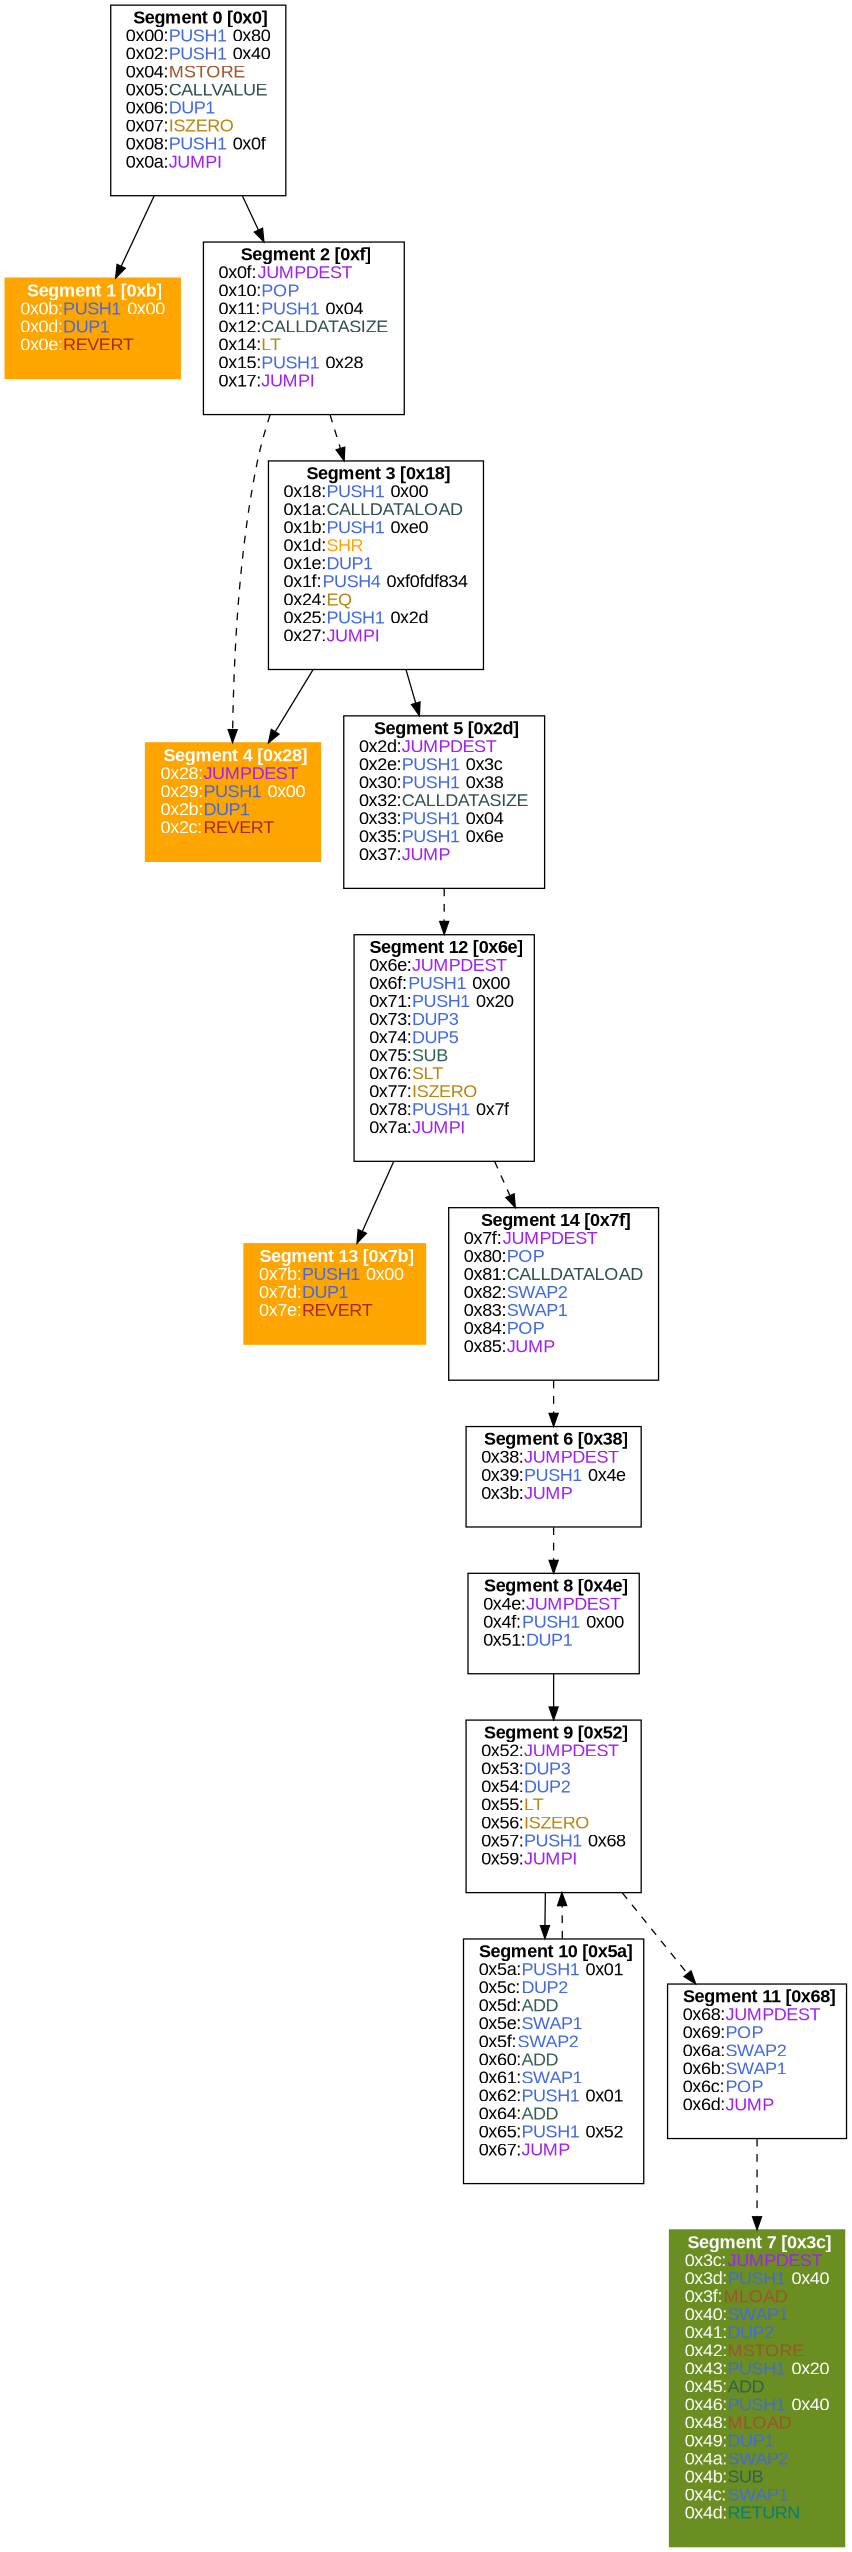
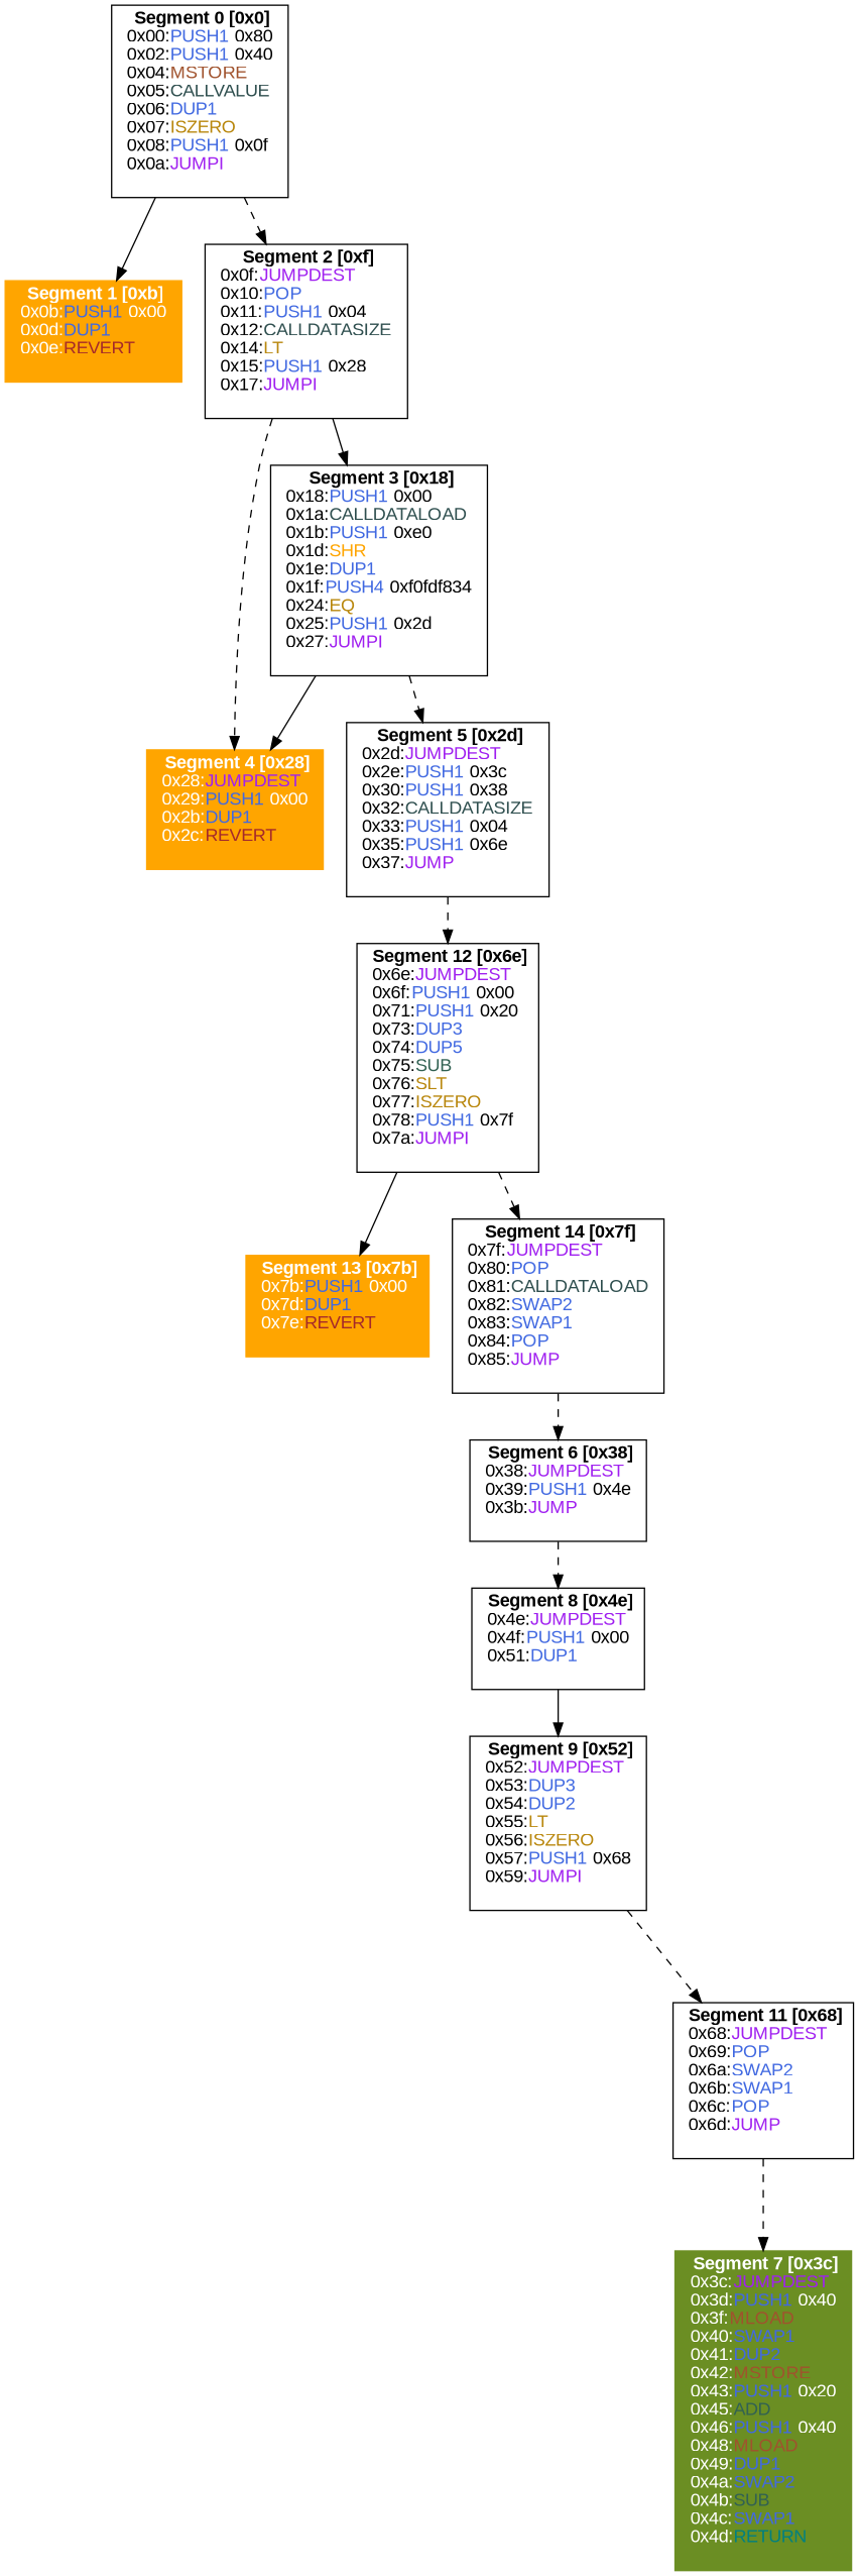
  digraph {
    ranking=TB
    node [fontname=arial shape=box]
    edge [fontname=arial style=dashed]
    n1 [label=< <B>Segment 0 [0x0]</B><BR ALIGN="CENTER"/> 0x00:<FONT color="royalblue">PUSH1</FONT> 0x80 <BR ALIGN="LEFT"/> 0x02:<FONT color="royalblue">PUSH1</FONT> 0x40 <BR ALIGN="LEFT"/> 0x04:<FONT color="sienna">MSTORE</FONT> <BR ALIGN="LEFT"/> 0x05:<FONT color="darkslategrey">CALLVALUE</FONT> <BR ALIGN="LEFT"/> 0x06:<FONT color="royalblue">DUP1</FONT> <BR ALIGN="LEFT"/> 0x07:<FONT color="darkgoldenrod">ISZERO</FONT> <BR ALIGN="LEFT"/> 0x08:<FONT color="royalblue">PUSH1</FONT> 0x0f <BR ALIGN="LEFT"/> 0x0a:<FONT color="purple">JUMPI</FONT> <BR ALIGN="LEFT"/> >]
    n2 [color=orange fontcolor=white label=< <B>Segment 1 [0xb]</B><BR ALIGN="CENTER"/> 0x0b:<FONT color="royalblue">PUSH1</FONT> 0x00 <BR ALIGN="LEFT"/> 0x0d:<FONT color="royalblue">DUP1</FONT> <BR ALIGN="LEFT"/> 0x0e:<FONT color="brown">REVERT</FONT> <BR ALIGN="LEFT"/> > style=filled]
    n3 [label=< <B>Segment 2 [0xf]</B><BR ALIGN="CENTER"/> 0x0f:<FONT color="purple">JUMPDEST</FONT> <BR ALIGN="LEFT"/> 0x10:<FONT color="royalblue">POP</FONT> <BR ALIGN="LEFT"/> 0x11:<FONT color="royalblue">PUSH1</FONT> 0x04 <BR ALIGN="LEFT"/> 0x12:<FONT color="darkslategrey">CALLDATASIZE</FONT> <BR ALIGN="LEFT"/> 0x14:<FONT color="darkgoldenrod">LT</FONT> <BR ALIGN="LEFT"/> 0x15:<FONT color="royalblue">PUSH1</FONT> 0x28 <BR ALIGN="LEFT"/> 0x17:<FONT color="purple">JUMPI</FONT> <BR ALIGN="LEFT"/> >]
    n4 [label=< <B>Segment 3 [0x18]</B><BR ALIGN="CENTER"/> 0x18:<FONT color="royalblue">PUSH1</FONT> 0x00 <BR ALIGN="LEFT"/> 0x1a:<FONT color="darkslategrey">CALLDATALOAD</FONT> <BR ALIGN="LEFT"/> 0x1b:<FONT color="royalblue">PUSH1</FONT> 0xe0 <BR ALIGN="LEFT"/> 0x1d:<FONT color="orange">SHR</FONT> <BR ALIGN="LEFT"/> 0x1e:<FONT color="royalblue">DUP1</FONT> <BR ALIGN="LEFT"/> 0x1f:<FONT color="royalblue">PUSH4</FONT> 0xf0fdf834 <BR ALIGN="LEFT"/> 0x24:<FONT color="darkgoldenrod">EQ</FONT> <BR ALIGN="LEFT"/> 0x25:<FONT color="royalblue">PUSH1</FONT> 0x2d <BR ALIGN="LEFT"/> 0x27:<FONT color="purple">JUMPI</FONT> <BR ALIGN="LEFT"/> >]
    n5 [color=orange fontcolor=white label=< <B>Segment 4 [0x28]</B><BR ALIGN="CENTER"/> 0x28:<FONT color="purple">JUMPDEST</FONT> <BR ALIGN="LEFT"/> 0x29:<FONT color="royalblue">PUSH1</FONT> 0x00 <BR ALIGN="LEFT"/> 0x2b:<FONT color="royalblue">DUP1</FONT> <BR ALIGN="LEFT"/> 0x2c:<FONT color="brown">REVERT</FONT> <BR ALIGN="LEFT"/> > style=filled]
    n6 [label=< <B>Segment 5 [0x2d]</B><BR ALIGN="CENTER"/> 0x2d:<FONT color="purple">JUMPDEST</FONT> <BR ALIGN="LEFT"/> 0x2e:<FONT color="royalblue">PUSH1</FONT> 0x3c <BR ALIGN="LEFT"/> 0x30:<FONT color="royalblue">PUSH1</FONT> 0x38 <BR ALIGN="LEFT"/> 0x32:<FONT color="darkslategrey">CALLDATASIZE</FONT> <BR ALIGN="LEFT"/> 0x33:<FONT color="royalblue">PUSH1</FONT> 0x04 <BR ALIGN="LEFT"/> 0x35:<FONT color="royalblue">PUSH1</FONT> 0x6e <BR ALIGN="LEFT"/> 0x37:<FONT color="purple">JUMP</FONT> <BR ALIGN="LEFT"/> >]
    n7 [label=< <B>Segment 12 [0x6e]</B><BR ALIGN="CENTER"/> 0x6e:<FONT color="purple">JUMPDEST</FONT> <BR ALIGN="LEFT"/> 0x6f:<FONT color="royalblue">PUSH1</FONT> 0x00 <BR ALIGN="LEFT"/> 0x71:<FONT color="royalblue">PUSH1</FONT> 0x20 <BR ALIGN="LEFT"/> 0x73:<FONT color="royalblue">DUP3</FONT> <BR ALIGN="LEFT"/> 0x74:<FONT color="royalblue">DUP5</FONT> <BR ALIGN="LEFT"/> 0x75:<FONT color="#316152">SUB</FONT> <BR ALIGN="LEFT"/> 0x76:<FONT color="darkgoldenrod">SLT</FONT> <BR ALIGN="LEFT"/> 0x77:<FONT color="darkgoldenrod">ISZERO</FONT> <BR ALIGN="LEFT"/> 0x78:<FONT color="royalblue">PUSH1</FONT> 0x7f <BR ALIGN="LEFT"/> 0x7a:<FONT color="purple">JUMPI</FONT> <BR ALIGN="LEFT"/> >]
    n8 [color=orange fontcolor=white label=< <B>Segment 13 [0x7b]</B><BR ALIGN="CENTER"/> 0x7b:<FONT color="royalblue">PUSH1</FONT> 0x00 <BR ALIGN="LEFT"/> 0x7d:<FONT color="royalblue">DUP1</FONT> <BR ALIGN="LEFT"/> 0x7e:<FONT color="brown">REVERT</FONT> <BR ALIGN="LEFT"/> > style=filled]
    n9 [label=< <B>Segment 14 [0x7f]</B><BR ALIGN="CENTER"/> 0x7f:<FONT color="purple">JUMPDEST</FONT> <BR ALIGN="LEFT"/> 0x80:<FONT color="royalblue">POP</FONT> <BR ALIGN="LEFT"/> 0x81:<FONT color="darkslategrey">CALLDATALOAD</FONT> <BR ALIGN="LEFT"/> 0x82:<FONT color="royalblue">SWAP2</FONT> <BR ALIGN="LEFT"/> 0x83:<FONT color="royalblue">SWAP1</FONT> <BR ALIGN="LEFT"/> 0x84:<FONT color="royalblue">POP</FONT> <BR ALIGN="LEFT"/> 0x85:<FONT color="purple">JUMP</FONT> <BR ALIGN="LEFT"/> >]
    n10 [label=< <B>Segment 6 [0x38]</B><BR ALIGN="CENTER"/> 0x38:<FONT color="purple">JUMPDEST</FONT> <BR ALIGN="LEFT"/> 0x39:<FONT color="royalblue">PUSH1</FONT> 0x4e <BR ALIGN="LEFT"/> 0x3b:<FONT color="purple">JUMP</FONT> <BR ALIGN="LEFT"/> >]
    n11 [label=< <B>Segment 8 [0x4e]</B><BR ALIGN="CENTER"/> 0x4e:<FONT color="purple">JUMPDEST</FONT> <BR ALIGN="LEFT"/> 0x4f:<FONT color="royalblue">PUSH1</FONT> 0x00 <BR ALIGN="LEFT"/> 0x51:<FONT color="royalblue">DUP1</FONT> <BR ALIGN="LEFT"/> >]
    n12 [label=< <B>Segment 9 [0x52]</B><BR ALIGN="CENTER"/> 0x52:<FONT color="purple">JUMPDEST</FONT> <BR ALIGN="LEFT"/> 0x53:<FONT color="royalblue">DUP3</FONT> <BR ALIGN="LEFT"/> 0x54:<FONT color="royalblue">DUP2</FONT> <BR ALIGN="LEFT"/> 0x55:<FONT color="darkgoldenrod">LT</FONT> <BR ALIGN="LEFT"/> 0x56:<FONT color="darkgoldenrod">ISZERO</FONT> <BR ALIGN="LEFT"/> 0x57:<FONT color="royalblue">PUSH1</FONT> 0x68 <BR ALIGN="LEFT"/> 0x59:<FONT color="purple">JUMPI</FONT> <BR ALIGN="LEFT"/> >]
-   n13 [label=< <B>Segment 10 [0x5a]</B><BR ALIGN="CENTER"/> 0x5a:<FONT color="royalblue">PUSH1</FONT> 0x01 <BR ALIGN="LEFT"/> 0x5c:<FONT color="royalblue">DUP2</FONT> <BR ALIGN="LEFT"/> 0x5d:<FONT color="#316152">ADD</FONT> <BR ALIGN="LEFT"/> 0x5e:<FONT color="royalblue">SWAP1</FONT> <BR ALIGN="LEFT"/> 0x5f:<FONT color="royalblue">SWAP2</FONT> <BR ALIGN="LEFT"/> 0x60:<FONT color="#316152">ADD</FONT> <BR ALIGN="LEFT"/> 0x61:<FONT color="royalblue">SWAP1</FONT> <BR ALIGN="LEFT"/> 0x62:<FONT color="royalblue">PUSH1</FONT> 0x01 <BR ALIGN="LEFT"/> 0x64:<FONT color="#316152">ADD</FONT> <BR ALIGN="LEFT"/> 0x65:<FONT color="royalblue">PUSH1</FONT> 0x52 <BR ALIGN="LEFT"/> 0x67:<FONT color="purple">JUMP</FONT> <BR ALIGN="LEFT"/> >]
    n14 [label=< <B>Segment 11 [0x68]</B><BR ALIGN="CENTER"/> 0x68:<FONT color="purple">JUMPDEST</FONT> <BR ALIGN="LEFT"/> 0x69:<FONT color="royalblue">POP</FONT> <BR ALIGN="LEFT"/> 0x6a:<FONT color="royalblue">SWAP2</FONT> <BR ALIGN="LEFT"/> 0x6b:<FONT color="royalblue">SWAP1</FONT> <BR ALIGN="LEFT"/> 0x6c:<FONT color="royalblue">POP</FONT> <BR ALIGN="LEFT"/> 0x6d:<FONT color="purple">JUMP</FONT> <BR ALIGN="LEFT"/> >]
    n15 [color=olivedrab fontcolor=white label=< <B>Segment 7 [0x3c]</B><BR ALIGN="CENTER"/> 0x3c:<FONT color="purple">JUMPDEST</FONT> <BR ALIGN="LEFT"/> 0x3d:<FONT color="royalblue">PUSH1</FONT> 0x40 <BR ALIGN="LEFT"/> 0x3f:<FONT color="sienna">MLOAD</FONT> <BR ALIGN="LEFT"/> 0x40:<FONT color="royalblue">SWAP1</FONT> <BR ALIGN="LEFT"/> 0x41:<FONT color="royalblue">DUP2</FONT> <BR ALIGN="LEFT"/> 0x42:<FONT color="sienna">MSTORE</FONT> <BR ALIGN="LEFT"/> 0x43:<FONT color="royalblue">PUSH1</FONT> 0x20 <BR ALIGN="LEFT"/> 0x45:<FONT color="#316152">ADD</FONT> <BR ALIGN="LEFT"/> 0x46:<FONT color="royalblue">PUSH1</FONT> 0x40 <BR ALIGN="LEFT"/> 0x48:<FONT color="sienna">MLOAD</FONT> <BR ALIGN="LEFT"/> 0x49:<FONT color="royalblue">DUP1</FONT> <BR ALIGN="LEFT"/> 0x4a:<FONT color="royalblue">SWAP2</FONT> <BR ALIGN="LEFT"/> 0x4b:<FONT color="#316152">SUB</FONT> <BR ALIGN="LEFT"/> 0x4c:<FONT color="royalblue">SWAP1</FONT> <BR ALIGN="LEFT"/> 0x4d:<FONT color="teal">RETURN</FONT> <BR ALIGN="LEFT"/> > style=filled]
    n1 -> n2 [style=""]
-   n1 -> n3 [style=solid]
-   n3 -> n4
+   n1 -> n3
+   n3 -> n4 [style=""]
    n3 -> n5
    n4 -> n5 [style=""]
-   n4 -> n6 [style=solid]
+   n4 -> n6
    n6 -> n7
    n7 -> n8 [style=""]
    n7 -> n9
    n9 -> n10
    n10 -> n11
    n11 -> n12 [style=""]
-   n12 -> n13 [style=""]
    n12 -> n14
-   n13 -> n12
    n14 -> n15
  }
